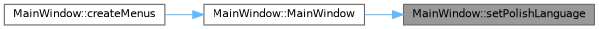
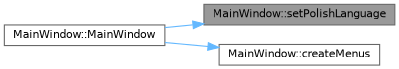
  digraph {
    rankdir=RL
    node [color=grey40 fillcolor=white fontname=Helvetica fontsize=10 shape=box style=filled]
    edge [color=steelblue1 dir=back fontname=Helvetica fontsize=10 labelfontname=Helvetica labelfontsize=10 style=solid]
    n1 [color=gray40 fillcolor=grey60 fontcolor=black height=0.2 label="MainWindow::setPolishLanguage" width=0.4]
    n2 [height=0.2 label="MainWindow::MainWindow" width=0.4]
    n3 [height=0.2 label="MainWindow::createMenus" width=0.4]
    n1 -> n2
-   n2 -> n3
+   n3 -> n2
  }
